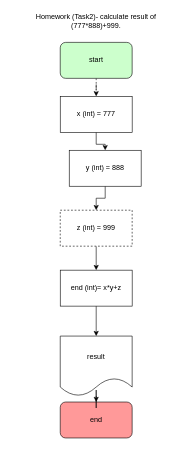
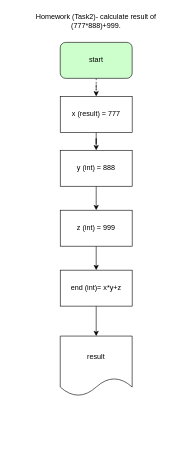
  <mxCell id="0" />
  <mxCell id="1" parent="0" />
  <mxCell id="2" value="" style="edgeStyle=orthogonalEdgeStyle;rounded=0;orthogonalLoop=1;jettySize=auto;html=1;dashed=1;" parent="1" source="3" target="7" edge="1"><mxGeometry relative="1" as="geometry" /></mxCell>
  <mxCell id="3" value="start" style="rounded=1;whiteSpace=wrap;html=1;fillColor=#CCFFCC;" parent="1" vertex="1"><mxGeometry x="100" y="70" width="120" height="60" as="geometry" /></mxCell>
- <mxCell id="4" value="end" style="rounded=1;whiteSpace=wrap;html=1;fillColor=#FF9999;" parent="1" vertex="1"><mxGeometry x="100" y="670" width="120" height="60" as="geometry" /></mxCell>
  <mxCell id="5" value="Homework (Task2)- calculate result of (777*888)+999." style="text;html=1;align=center;verticalAlign=middle;whiteSpace=wrap;rounded=0;" parent="1" vertex="1"><mxGeometry x="20" width="280" height="30" as="geometry" y="20" /></mxCell>
  <mxCell id="6" value="" style="edgeStyle=orthogonalEdgeStyle;rounded=0;orthogonalLoop=1;jettySize=auto;html=1;" parent="1" source="7" target="9" edge="1"><mxGeometry relative="1" as="geometry" /></mxCell>
- <mxCell id="7" value="x (int) = 777" style="rounded=0;whiteSpace=wrap;html=1;" parent="1" vertex="1"><mxGeometry x="100" y="160" width="120" height="60" as="geometry" /></mxCell>
+ <mxCell id="7" value="x (result) = 777" style="rounded=0;whiteSpace=wrap;html=1;" parent="1" vertex="1"><mxGeometry x="100" y="160" width="120" height="60" as="geometry" /></mxCell>
  <mxCell id="8" value="" style="edgeStyle=orthogonalEdgeStyle;rounded=0;orthogonalLoop=1;jettySize=auto;html=1;" parent="1" source="9" target="11" edge="1"><mxGeometry relative="1" as="geometry" /></mxCell>
- <mxCell id="9" value="y (int) = 888" style="rounded=0;whiteSpace=wrap;html=1;" parent="1" vertex="1"><mxGeometry x="115" y="250" width="120" height="60" as="geometry" /></mxCell>
+ <mxCell id="9" value="y (int) = 888" style="rounded=0;whiteSpace=wrap;html=1;" parent="1" vertex="1"><mxGeometry x="100" y="250" width="120" height="60" as="geometry" /></mxCell>
  <mxCell id="10" value="" style="edgeStyle=orthogonalEdgeStyle;rounded=0;orthogonalLoop=1;jettySize=auto;html=1;" parent="1" source="11" target="13" edge="1"><mxGeometry relative="1" as="geometry" /></mxCell>
- <mxCell id="11" value="z (int) = 999" style="rounded=0;whiteSpace=wrap;html=1;dashed=1;" parent="1" vertex="1"><mxGeometry x="100" y="350" width="120" height="60" as="geometry" /></mxCell>
+ <mxCell id="11" value="z (int) = 999" style="rounded=0;whiteSpace=wrap;html=1;" parent="1" vertex="1"><mxGeometry x="100" y="350" width="120" height="60" as="geometry" /></mxCell>
  <mxCell id="12" value="" style="edgeStyle=orthogonalEdgeStyle;rounded=0;orthogonalLoop=1;jettySize=auto;html=1;" parent="1" source="13" target="15" edge="1"><mxGeometry relative="1" as="geometry" /></mxCell>
  <mxCell id="13" value="end (int)= x*y+z" style="rounded=0;whiteSpace=wrap;html=1;" parent="1" vertex="1"><mxGeometry x="100" y="450" width="120" height="60" as="geometry" /></mxCell>
- <mxCell id="14" value="" style="edgeStyle=orthogonalEdgeStyle;rounded=0;orthogonalLoop=1;jettySize=auto;html=1;" parent="1" source="15" target="4" edge="1"><mxGeometry relative="1" as="geometry" /></mxCell>
  <mxCell id="15" value="result" style="shape=document;whiteSpace=wrap;html=1;boundedLbl=1;" parent="1" vertex="1"><mxGeometry x="100" y="560" width="120" height="100" as="geometry" /></mxCell>
